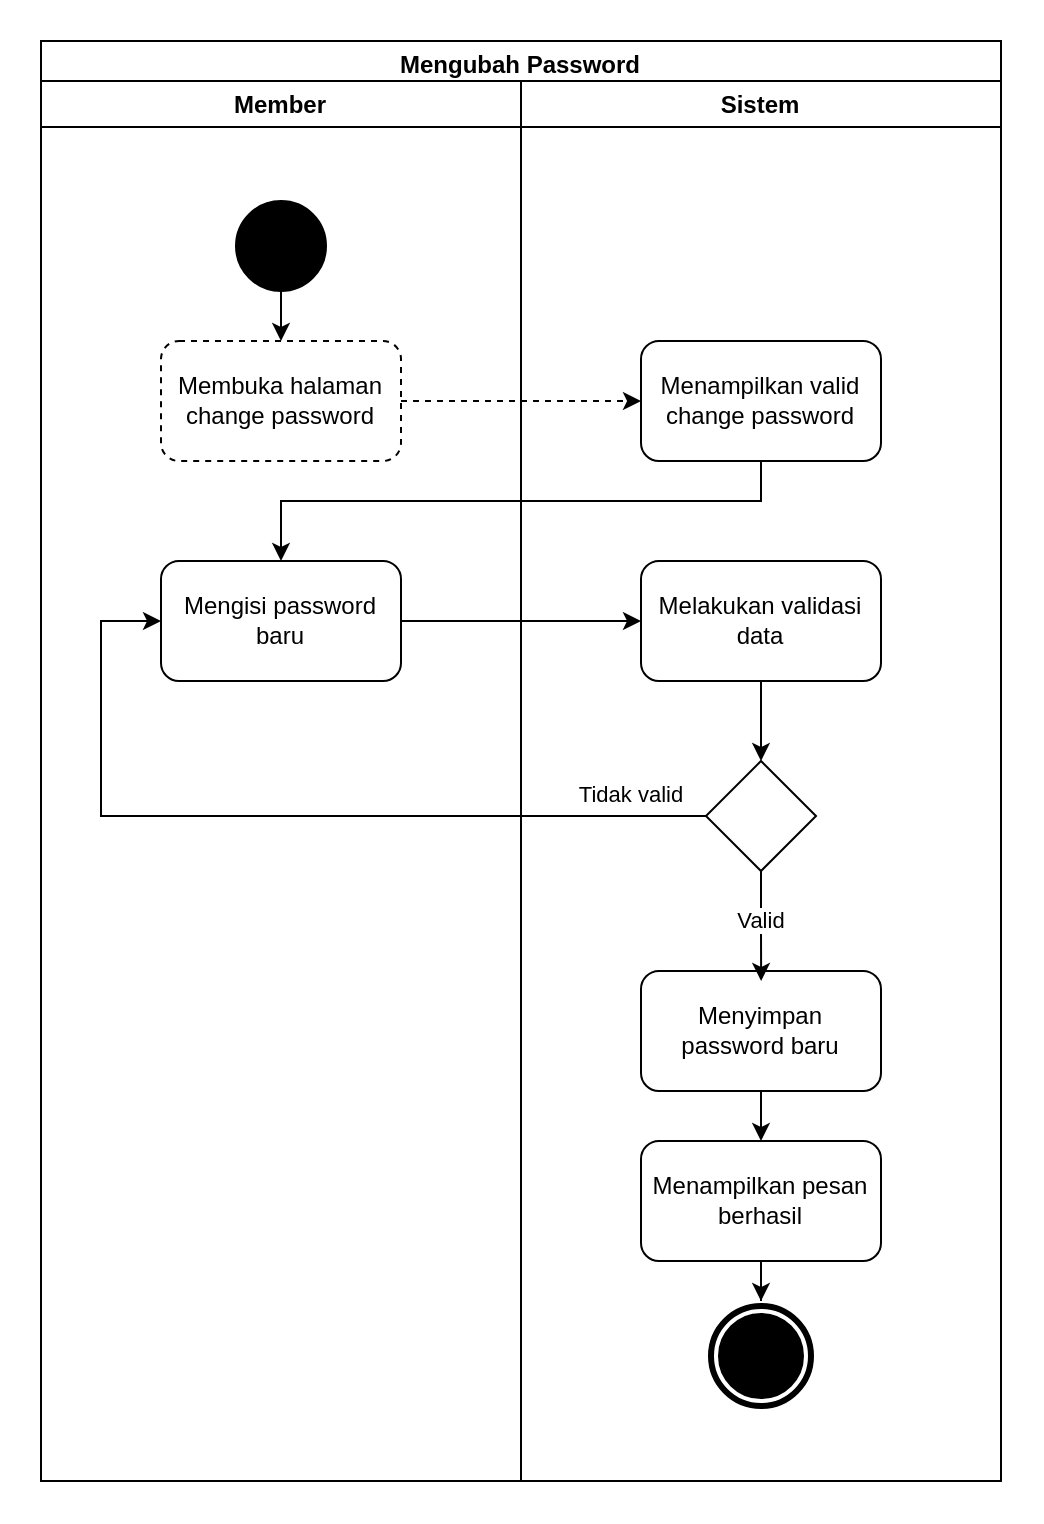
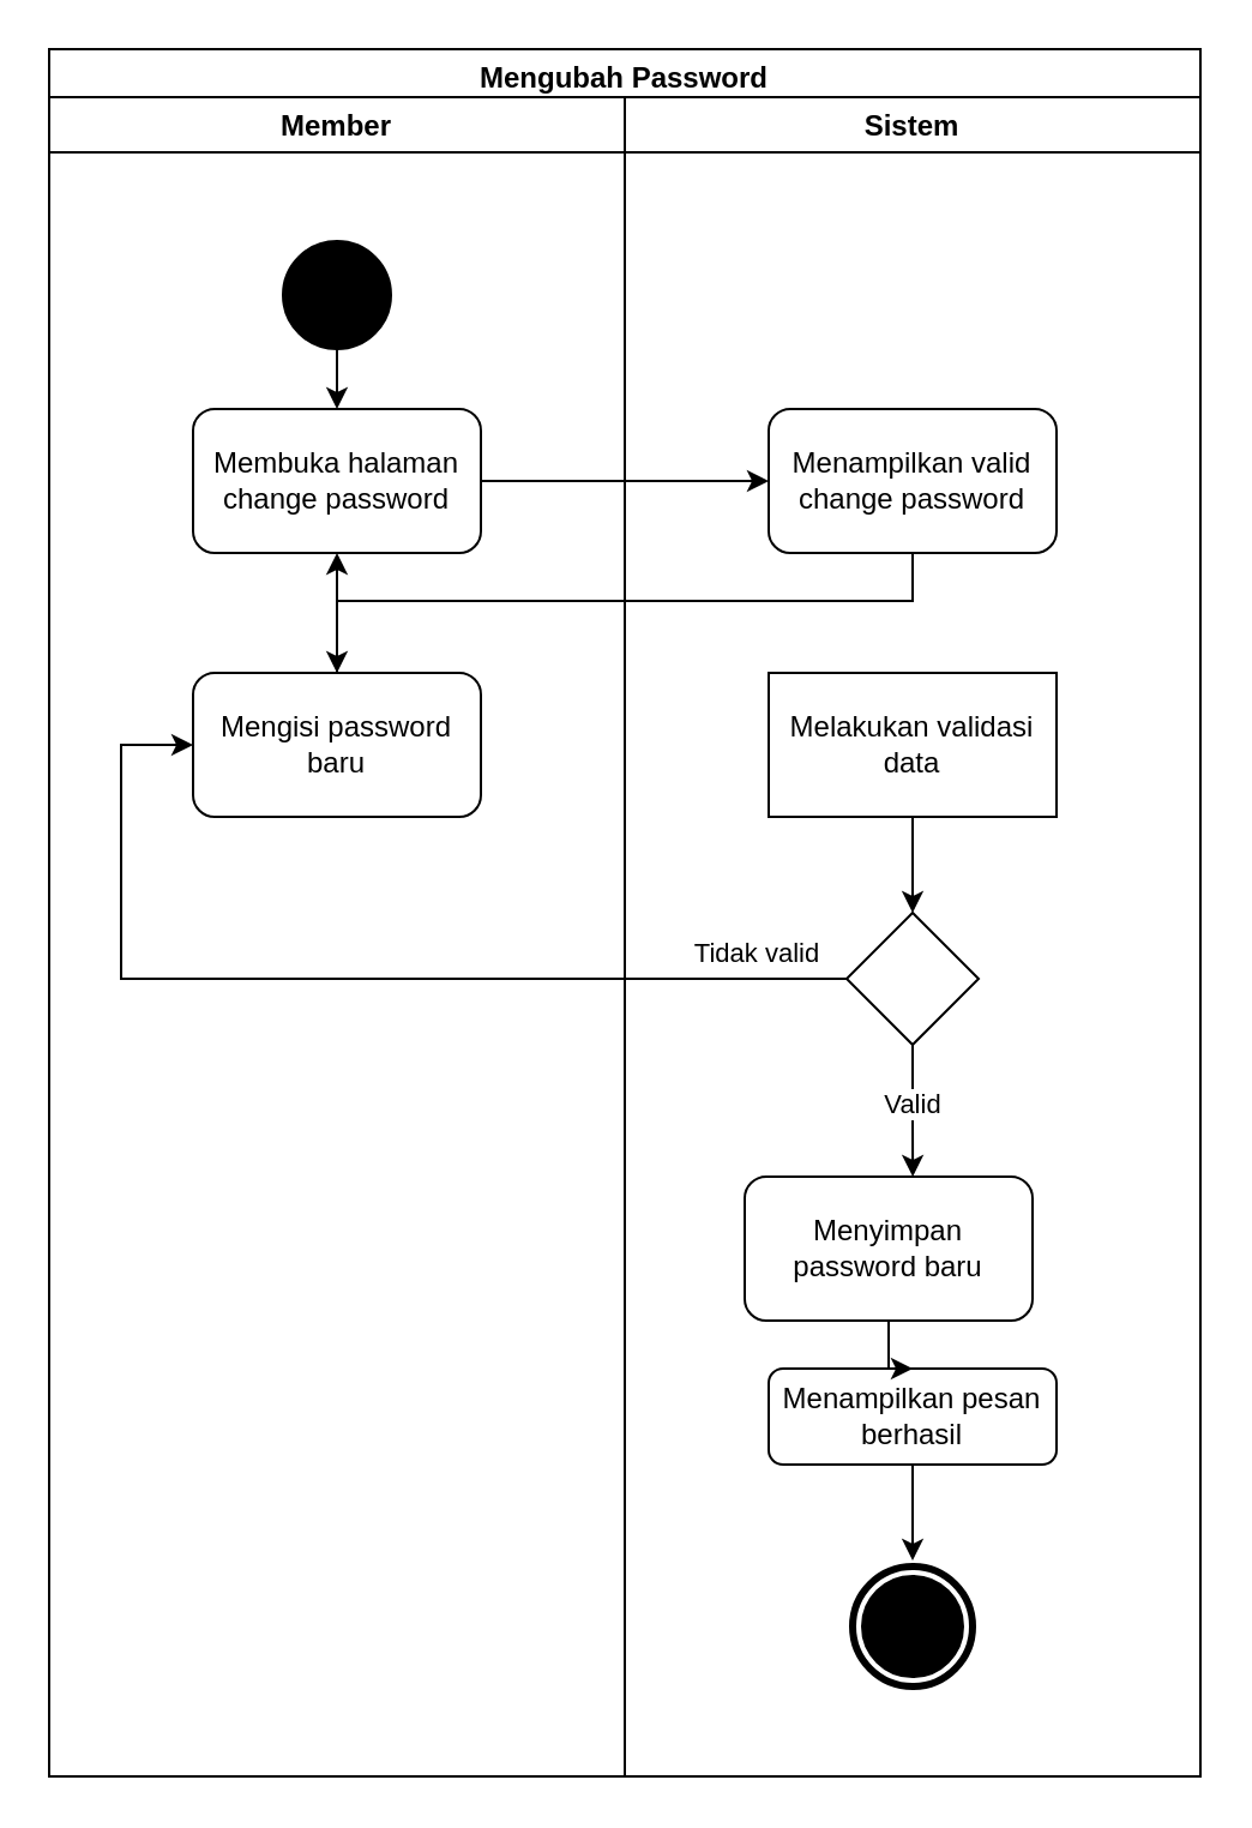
  <mxCell id="0" />
  <mxCell id="1" parent="0" />
  <mxCell id="2" value="Mengubah Password" style="swimlane;fillColor=none;" parent="1" vertex="1"><mxGeometry x="20" y="20" width="480" height="720" as="geometry" /></mxCell>
  <mxCell id="3" value="Member" style="swimlane;" parent="2" vertex="1"><mxGeometry y="20" width="240" height="700" as="geometry" /></mxCell>
  <mxCell id="4" style="edgeStyle=orthogonalEdgeStyle;rounded=0;orthogonalLoop=1;jettySize=auto;html=1;" parent="3" source="5" target="6" edge="1"><mxGeometry relative="1" as="geometry" /></mxCell>
  <mxCell id="5" value="" style="ellipse;whiteSpace=wrap;html=1;aspect=fixed;fillColor=#000000;" parent="3" vertex="1"><mxGeometry x="97.5" y="60" width="45" height="45" as="geometry" /></mxCell>
- <mxCell id="6" value="Membuka halaman change password" style="rounded=1;whiteSpace=wrap;html=1;fillColor=none;dashed=1;" parent="3" vertex="1"><mxGeometry x="60" y="130" width="120" height="60" as="geometry" /></mxCell>
+ <mxCell id="6" value="Membuka halaman change password" style="rounded=1;whiteSpace=wrap;html=1;fillColor=none;" parent="3" vertex="1"><mxGeometry x="60" y="130" width="120" height="60" as="geometry" /></mxCell>
  <mxCell id="7" value="&lt;span&gt;Mengisi password baru&lt;/span&gt;" style="rounded=1;whiteSpace=wrap;html=1;fillColor=none;" parent="3" vertex="1"><mxGeometry x="60" y="240" width="120" height="60" as="geometry" /></mxCell>
  <mxCell id="8" value="Sistem" style="swimlane;" parent="2" vertex="1"><mxGeometry x="240" y="20" width="240" height="700" as="geometry" /></mxCell>
  <mxCell id="9" style="edgeStyle=orthogonalEdgeStyle;rounded=0;orthogonalLoop=1;jettySize=auto;html=1;" parent="8" source="10" target="12" edge="1"><mxGeometry relative="1" as="geometry" /></mxCell>
- <mxCell id="10" value="Melakukan validasi data" style="rounded=1;whiteSpace=wrap;html=1;fillColor=none;" parent="8" vertex="1"><mxGeometry x="60" y="240" width="120" height="60" as="geometry" /></mxCell>
+ <mxCell id="10" value="Melakukan validasi data" style="whiteSpace=wrap;html=1;fillColor=none;rounded=0;" parent="8" vertex="1"><mxGeometry x="60" y="240" width="120" height="60" as="geometry" /></mxCell>
  <mxCell id="11" value="Valid" style="edgeStyle=orthogonalEdgeStyle;rounded=0;orthogonalLoop=1;jettySize=auto;html=1;exitX=0.5;exitY=1;exitDx=0;exitDy=0;" parent="8" edge="1" source="12"><mxGeometry x="-0.092" relative="1" as="geometry"><mxPoint as="offset" /><mxPoint x="120.059" y="414.941" as="sourcePoint" /><mxPoint x="120.059" y="450" as="targetPoint" /></mxGeometry></mxCell>
  <mxCell id="12" value="" style="rhombus;whiteSpace=wrap;html=1;fillColor=none;" parent="8" vertex="1"><mxGeometry x="92.5" y="340" width="55" height="55" as="geometry" /></mxCell>
  <mxCell id="13" style="edgeStyle=orthogonalEdgeStyle;rounded=0;orthogonalLoop=1;jettySize=auto;html=1;exitX=0.5;exitY=1;exitDx=0;exitDy=0;" parent="8" source="14" target="18" edge="1"><mxGeometry relative="1" as="geometry" /></mxCell>
- <mxCell id="14" value="Menyimpan&lt;br&gt;password baru" style="rounded=1;whiteSpace=wrap;html=1;fillColor=none;" parent="8" vertex="1"><mxGeometry x="60" y="445" width="120" height="60" as="geometry" /></mxCell>
+ <mxCell id="14" value="Menyimpan&lt;br&gt;password baru" style="rounded=1;whiteSpace=wrap;html=1;fillColor=none;" parent="8" vertex="1"><mxGeometry x="50" y="450" width="120" height="60" as="geometry" /></mxCell>
  <mxCell id="15" value="Menampilkan valid change password" style="rounded=1;whiteSpace=wrap;html=1;fillColor=none;" parent="8" vertex="1"><mxGeometry x="60" y="130" width="120" height="60" as="geometry" /></mxCell>
  <mxCell id="16" value="" style="ellipse;shape=doubleEllipse;whiteSpace=wrap;html=1;aspect=fixed;fillColor=#000000;strokeColor=#FFFFFF;strokeWidth=2;" parent="8" vertex="1"><mxGeometry x="92.5" y="610" width="55" height="55" as="geometry" /></mxCell>
  <mxCell id="17" style="edgeStyle=orthogonalEdgeStyle;rounded=0;orthogonalLoop=1;jettySize=auto;html=1;exitX=0.5;exitY=1;exitDx=0;exitDy=0;" parent="8" source="18" target="16" edge="1"><mxGeometry relative="1" as="geometry" /></mxCell>
- <mxCell id="18" value="Menampilkan pesan berhasil" style="rounded=1;whiteSpace=wrap;html=1;fillColor=none;" parent="8" vertex="1"><mxGeometry x="60" y="530" width="120" height="60" as="geometry" /></mxCell>
+ <mxCell id="18" value="Menampilkan pesan berhasil" style="rounded=1;whiteSpace=wrap;html=1;fillColor=none;" parent="8" vertex="1"><mxGeometry x="60" y="530" width="120" height="40" as="geometry" /></mxCell>
  <mxCell id="19" style="edgeStyle=orthogonalEdgeStyle;rounded=0;orthogonalLoop=1;jettySize=auto;html=1;entryX=0;entryY=0.5;entryDx=0;entryDy=0;exitX=0;exitY=0.5;exitDx=0;exitDy=0;" parent="2" source="12" target="7" edge="1"><mxGeometry relative="1" as="geometry"><Array as="points"><mxPoint x="30" y="387" /><mxPoint x="30" y="290" /></Array></mxGeometry></mxCell>
  <mxCell id="20" value="Tidak valid" style="edgeLabel;html=1;align=center;verticalAlign=middle;resizable=0;points=[];" parent="19" vertex="1" connectable="0"><mxGeometry x="-0.819" y="-2" relative="1" as="geometry"><mxPoint x="1" y="-9" as="offset" /></mxGeometry></mxCell>
- <mxCell id="21" style="edgeStyle=orthogonalEdgeStyle;rounded=0;orthogonalLoop=1;jettySize=auto;html=1;entryX=0;entryY=0.5;entryDx=0;entryDy=0;dashed=1;" parent="2" source="6" target="15" edge="1"><mxGeometry relative="1" as="geometry" /></mxCell>
+ <mxCell id="21" style="edgeStyle=orthogonalEdgeStyle;rounded=0;orthogonalLoop=1;jettySize=auto;html=1;entryX=0;entryY=0.5;entryDx=0;entryDy=0;" parent="2" source="6" target="15" edge="1"><mxGeometry relative="1" as="geometry" /></mxCell>
  <mxCell id="22" style="edgeStyle=orthogonalEdgeStyle;rounded=0;orthogonalLoop=1;jettySize=auto;html=1;" edge="1" parent="2" source="15" target="7"><mxGeometry relative="1" as="geometry"><Array as="points"><mxPoint x="360" y="230" /><mxPoint x="120" y="230" /></Array></mxGeometry></mxCell>
- <mxCell id="23" style="edgeStyle=orthogonalEdgeStyle;rounded=0;orthogonalLoop=1;jettySize=auto;html=1;" edge="1" parent="2" source="7" target="10"><mxGeometry relative="1" as="geometry" /></mxCell>
+ <mxCell id="23" style="edgeStyle=orthogonalEdgeStyle;rounded=0;orthogonalLoop=1;jettySize=auto;html=1;" edge="1" parent="2" source="7" target="6"><mxGeometry relative="1" as="geometry" /></mxCell>
